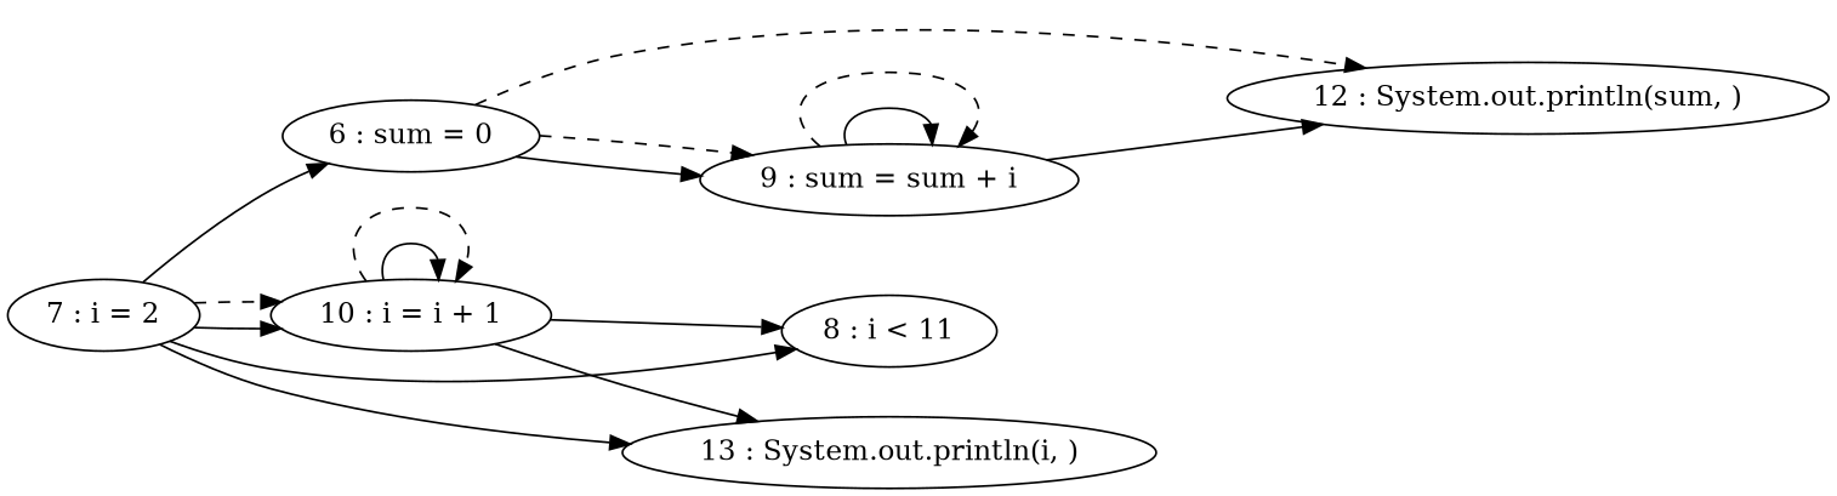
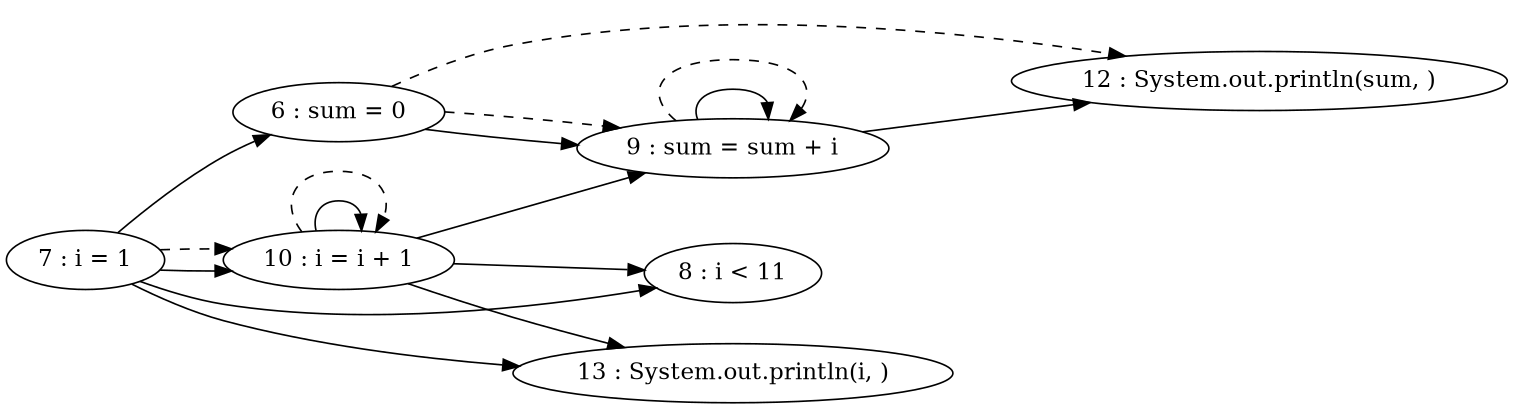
  digraph {
    rankdir=LR
    "6 : sum = 0"
    "9 : sum = sum + i"
    "12 : System.out.println(sum, )"
-   "7 : i = 1" [label="7 : i = 2"]
+   "7 : i = 1"
    "8 : i < 11"
    "13 : System.out.println(i, )"
    "10 : i = i + 1"
    "6 : sum = 0" -> "9 : sum = sum + i"
    "6 : sum = 0" -> "9 : sum = sum + i" [style=dashed]
    "6 : sum = 0" -> "12 : System.out.println(sum, )" [style=dashed]
    "9 : sum = sum + i" -> "9 : sum = sum + i"
    "9 : sum = sum + i" -> "9 : sum = sum + i" [style=dashed]
    "9 : sum = sum + i" -> "12 : System.out.println(sum, )"
    "7 : i = 1" -> "6 : sum = 0"
    "7 : i = 1" -> "8 : i < 11"
    "7 : i = 1" -> "13 : System.out.println(i, )"
    "7 : i = 1" -> "10 : i = i + 1"
    "7 : i = 1" -> "10 : i = i + 1" [style=dashed]
+   "10 : i = i + 1" -> "9 : sum = sum + i"
    "10 : i = i + 1" -> "8 : i < 11"
    "10 : i = i + 1" -> "13 : System.out.println(i, )"
    "10 : i = i + 1" -> "10 : i = i + 1"
    "10 : i = i + 1" -> "10 : i = i + 1" [style=dashed]
  }
